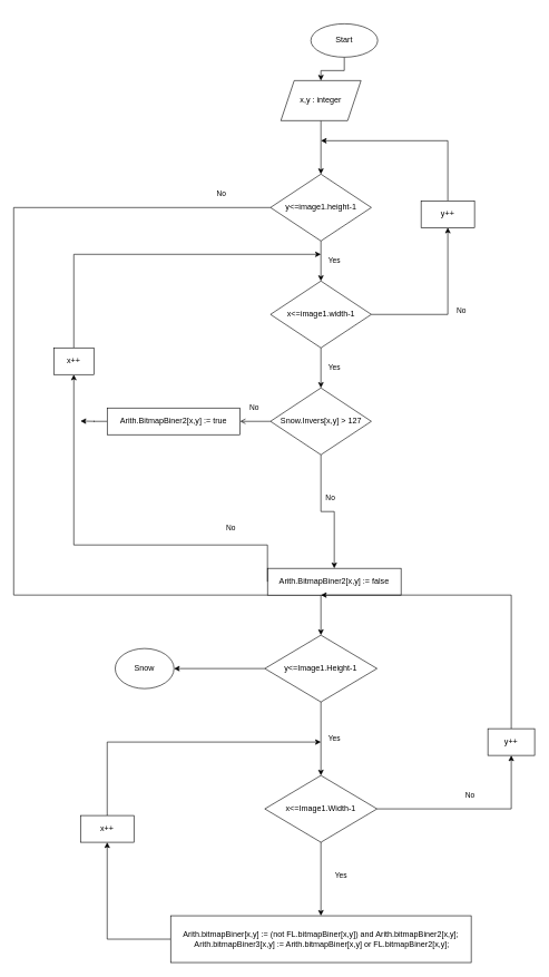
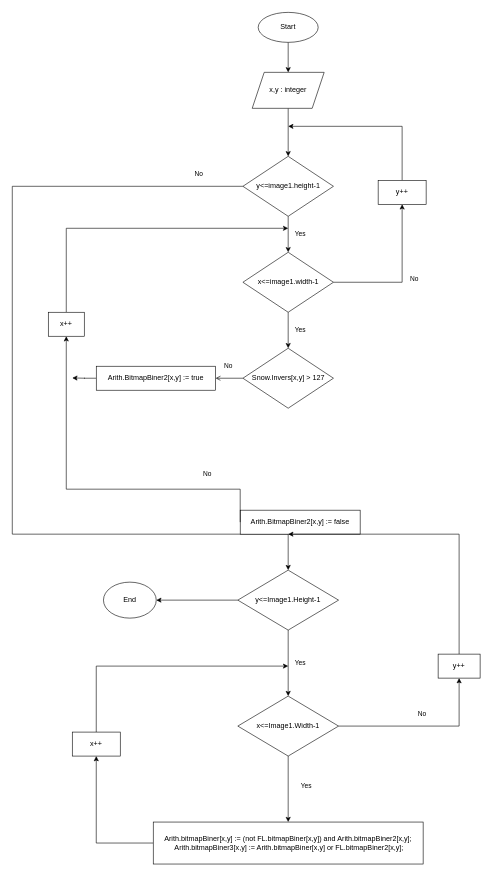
  <mxCell id="0" />
  <mxCell id="1" parent="0" />
  <mxCell id="2" value="" style="edgeStyle=orthogonalEdgeStyle;rounded=0;orthogonalLoop=1;jettySize=auto;html=1;" edge="1" parent="1" source="3" target="5"><mxGeometry relative="1" as="geometry" /></mxCell>
- <mxCell id="3" value="Start" style="ellipse;whiteSpace=wrap;html=1;" vertex="1" parent="1"><mxGeometry x="465" y="35" width="100" height="50" as="geometry" /></mxCell>
+ <mxCell id="3" value="Start" style="ellipse;whiteSpace=wrap;html=1;" vertex="1" parent="1"><mxGeometry x="430" y="20" width="100" height="50" as="geometry" /></mxCell>
  <mxCell id="4" value="" style="edgeStyle=orthogonalEdgeStyle;rounded=0;orthogonalLoop=1;jettySize=auto;html=1;entryX=0.5;entryY=0;entryDx=0;entryDy=0;" edge="1" parent="1" source="5" target="8"><mxGeometry relative="1" as="geometry"><mxPoint x="480" y="250" as="targetPoint" /></mxGeometry></mxCell>
  <mxCell id="5" value="x,y : integer" style="shape=parallelogram;perimeter=parallelogramPerimeter;whiteSpace=wrap;html=1;fixedSize=1;" vertex="1" parent="1"><mxGeometry x="420" y="120" width="120" height="60" as="geometry" /></mxCell>
  <mxCell id="6" value="Yes" style="edgeStyle=orthogonalEdgeStyle;rounded=0;orthogonalLoop=1;jettySize=auto;html=1;" edge="1" parent="1" source="8" target="11"><mxGeometry y="20" relative="1" as="geometry"><mxPoint as="offset" /></mxGeometry></mxCell>
  <mxCell id="7" value="No" style="edgeStyle=orthogonalEdgeStyle;rounded=0;orthogonalLoop=1;jettySize=auto;html=1;entryX=0.5;entryY=0;entryDx=0;entryDy=0;" edge="1" parent="1" source="8" target="21"><mxGeometry x="-0.9" y="-20" relative="1" as="geometry"><mxPoint x="50" y="310" as="targetPoint" /><Array as="points"><mxPoint x="20" y="310" /><mxPoint x="20" y="890" /><mxPoint x="480" y="890" /></Array><mxPoint as="offset" /></mxGeometry></mxCell>
  <mxCell id="8" value="y&amp;lt;=image1.height-1" style="rhombus;whiteSpace=wrap;html=1;" vertex="1" parent="1"><mxGeometry x="404.5" y="260" width="151" height="100" as="geometry" /></mxCell>
  <mxCell id="9" value="Yes" style="edgeStyle=orthogonalEdgeStyle;rounded=0;orthogonalLoop=1;jettySize=auto;html=1;" edge="1" parent="1" source="11" target="14"><mxGeometry y="20" relative="1" as="geometry"><mxPoint as="offset" /></mxGeometry></mxCell>
  <mxCell id="10" value="No" style="edgeStyle=orthogonalEdgeStyle;rounded=0;orthogonalLoop=1;jettySize=auto;html=1;entryX=0.5;entryY=1;entryDx=0;entryDy=0;" edge="1" parent="1" source="11" target="26"><mxGeometry y="-20" relative="1" as="geometry"><mxPoint x="670" y="360" as="targetPoint" /><Array as="points"><mxPoint x="670" y="470" /></Array><mxPoint y="1" as="offset" /></mxGeometry></mxCell>
  <mxCell id="11" value="x&amp;lt;=image1.width-1" style="rhombus;whiteSpace=wrap;html=1;" vertex="1" parent="1"><mxGeometry x="404.5" y="420" width="151" height="100" as="geometry" /></mxCell>
- <mxCell id="12" value="No" style="edgeStyle=orthogonalEdgeStyle;rounded=0;orthogonalLoop=1;jettySize=auto;html=1;" edge="1" parent="1" source="14" target="17"><mxGeometry x="0.043" y="20" relative="1" as="geometry"><mxPoint as="offset" /></mxGeometry></mxCell>
  <mxCell id="13" value="No" style="edgeStyle=orthogonalEdgeStyle;rounded=0;orthogonalLoop=1;jettySize=auto;html=1;exitX=0;exitY=0.5;exitDx=0;exitDy=0;entryX=1;entryY=0.5;entryDx=0;entryDy=0;endArrow=open;" edge="1" parent="1" source="14" target="16"><mxGeometry x="0.077" y="-20" relative="1" as="geometry"><mxPoint as="offset" /></mxGeometry></mxCell>
  <mxCell id="14" value="Snow.Invers[x,y] &amp;gt; 127" style="rhombus;whiteSpace=wrap;html=1;" vertex="1" parent="1"><mxGeometry x="404.5" y="580" width="151" height="100" as="geometry" /></mxCell>
  <mxCell id="15" style="edgeStyle=orthogonalEdgeStyle;rounded=0;orthogonalLoop=1;jettySize=auto;html=1;exitX=0;exitY=0.5;exitDx=0;exitDy=0;" edge="1" parent="1" source="16"><mxGeometry relative="1" as="geometry"><mxPoint x="120" y="629.529" as="targetPoint" /></mxGeometry></mxCell>
  <mxCell id="16" value="Arith.BitmapBiner2[x,y] := true" style="whiteSpace=wrap;html=1;" vertex="1" parent="1"><mxGeometry x="160" y="610" width="199" height="40" as="geometry" /></mxCell>
  <mxCell id="17" value="Arith.BitmapBiner2[x,y] := false" style="whiteSpace=wrap;html=1;" vertex="1" parent="1"><mxGeometry x="400" y="850" width="200" height="40" as="geometry" /></mxCell>
  <mxCell id="18" value="Yes" style="edgeStyle=orthogonalEdgeStyle;rounded=0;orthogonalLoop=1;jettySize=auto;html=1;" edge="1" parent="1" source="21" target="24"><mxGeometry y="20" relative="1" as="geometry"><mxPoint as="offset" /></mxGeometry></mxCell>
  <mxCell id="19" value="No" style="edgeStyle=orthogonalEdgeStyle;rounded=0;orthogonalLoop=1;jettySize=auto;html=1;entryX=0.5;entryY=1;entryDx=0;entryDy=0;exitX=0;exitY=0.5;exitDx=0;exitDy=0;" edge="1" parent="1" source="17" target="28"><mxGeometry x="-0.629" y="-25" relative="1" as="geometry"><mxPoint x="250" y="536" as="targetPoint" /><mxPoint x="370" y="850" as="sourcePoint" /><Array as="points"><mxPoint x="110" y="815" /></Array><mxPoint x="1" as="offset" /></mxGeometry></mxCell>
  <mxCell id="20" value="" style="edgeStyle=orthogonalEdgeStyle;rounded=0;orthogonalLoop=1;jettySize=auto;html=1;" edge="1" parent="1" source="21" target="35"><mxGeometry relative="1" as="geometry" /></mxCell>
  <mxCell id="21" value="y&amp;lt;=Image1.Height-1" style="rhombus;whiteSpace=wrap;html=1;" vertex="1" parent="1"><mxGeometry x="396" y="950" width="168" height="100" as="geometry" /></mxCell>
  <mxCell id="22" value="No" style="edgeStyle=orthogonalEdgeStyle;rounded=0;orthogonalLoop=1;jettySize=auto;html=1;" edge="1" parent="1" source="24" target="30"><mxGeometry x="-0.014" y="20" relative="1" as="geometry"><mxPoint x="780" y="1130" as="targetPoint" /><mxPoint as="offset" /></mxGeometry></mxCell>
  <mxCell id="23" value="Yes" style="edgeStyle=orthogonalEdgeStyle;rounded=0;orthogonalLoop=1;jettySize=auto;html=1;" edge="1" parent="1" source="24" target="32"><mxGeometry x="-0.091" y="30" relative="1" as="geometry"><mxPoint y="-1" as="offset" /></mxGeometry></mxCell>
  <mxCell id="24" value="x&amp;lt;=Image1.Width-1" style="rhombus;whiteSpace=wrap;html=1;" vertex="1" parent="1"><mxGeometry x="396" y="1160" width="168" height="100" as="geometry" /></mxCell>
  <mxCell id="25" style="edgeStyle=orthogonalEdgeStyle;rounded=0;orthogonalLoop=1;jettySize=auto;html=1;" edge="1" parent="1" source="26"><mxGeometry relative="1" as="geometry"><mxPoint x="480" as="targetPoint" y="210" /><Array as="points"><mxPoint x="670" y="210" /></Array></mxGeometry></mxCell>
  <mxCell id="26" value="y++" style="rounded=0;whiteSpace=wrap;html=1;" vertex="1" parent="1"><mxGeometry x="630" y="300" width="80" height="40" as="geometry" /></mxCell>
  <mxCell id="27" style="edgeStyle=orthogonalEdgeStyle;rounded=0;orthogonalLoop=1;jettySize=auto;html=1;" edge="1" parent="1" source="28"><mxGeometry relative="1" as="geometry"><mxPoint x="480" y="380" as="targetPoint" /><Array as="points"><mxPoint x="110" y="380" /></Array></mxGeometry></mxCell>
  <mxCell id="28" value="x++" style="rounded=0;whiteSpace=wrap;html=1;" vertex="1" parent="1"><mxGeometry x="80" y="520" width="60" height="40" as="geometry" /></mxCell>
  <mxCell id="29" style="edgeStyle=orthogonalEdgeStyle;rounded=0;orthogonalLoop=1;jettySize=auto;html=1;" edge="1" parent="1" source="30"><mxGeometry relative="1" as="geometry"><mxPoint x="480" y="890" as="targetPoint" /><Array as="points"><mxPoint x="765" y="890" /><mxPoint x="490" y="890" /></Array></mxGeometry></mxCell>
  <mxCell id="30" value="y++" style="rounded=0;whiteSpace=wrap;html=1;" vertex="1" parent="1"><mxGeometry x="730" y="1090" width="70" height="40" as="geometry" /></mxCell>
  <mxCell id="31" style="edgeStyle=orthogonalEdgeStyle;rounded=0;orthogonalLoop=1;jettySize=auto;html=1;" edge="1" parent="1" source="32" target="34"><mxGeometry relative="1" as="geometry"><mxPoint x="180" y="1230" as="targetPoint" /></mxGeometry></mxCell>
  <mxCell id="32" value="Arith.bitmapBiner[x,y] := (not FL.bitmapBiner[x,y]) and Arith.bitmapBiner2[x,y]; &lt;br&gt;&amp;nbsp;Arith.bitmapBiner3[x,y] := Arith.bitmapBiner[x,y] or FL.bitmapBiner2[x,y];" style="whiteSpace=wrap;html=1;" vertex="1" parent="1"><mxGeometry x="255" y="1370" width="450" height="70" as="geometry" /></mxCell>
  <mxCell id="33" style="edgeStyle=orthogonalEdgeStyle;rounded=0;orthogonalLoop=1;jettySize=auto;html=1;" edge="1" parent="1" source="34"><mxGeometry relative="1" as="geometry"><mxPoint x="480" y="1110" as="targetPoint" /><Array as="points"><mxPoint x="160" y="1110" /></Array></mxGeometry></mxCell>
  <mxCell id="34" value="x++" style="rounded=0;whiteSpace=wrap;html=1;" vertex="1" parent="1"><mxGeometry x="120" y="1220" width="80" height="40" as="geometry" /></mxCell>
- <mxCell id="35" value="Snow" style="ellipse;whiteSpace=wrap;html=1;" vertex="1" parent="1"><mxGeometry x="172" y="970" width="88" height="60" as="geometry" /></mxCell>
+ <mxCell id="35" value="End" style="ellipse;whiteSpace=wrap;html=1;" vertex="1" parent="1"><mxGeometry x="172" y="970" width="88" height="60" as="geometry" /></mxCell>
